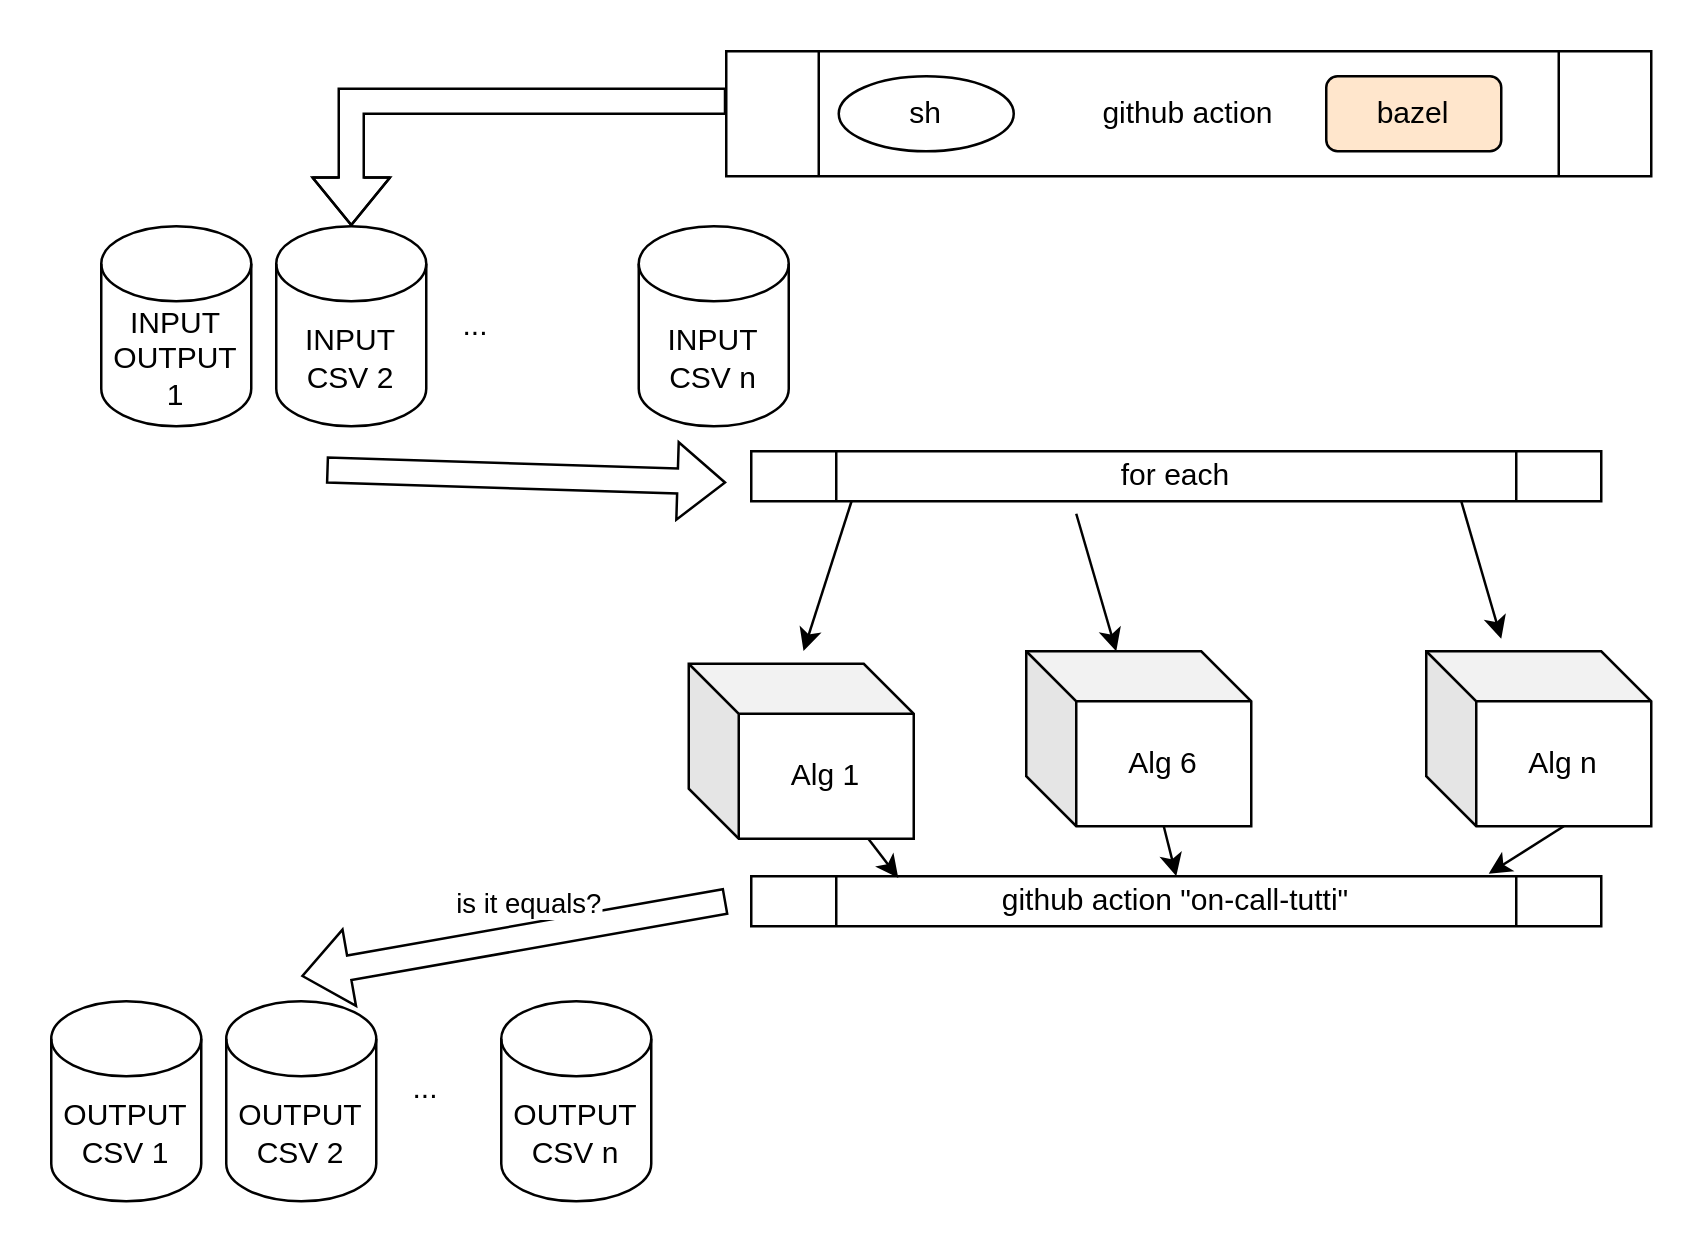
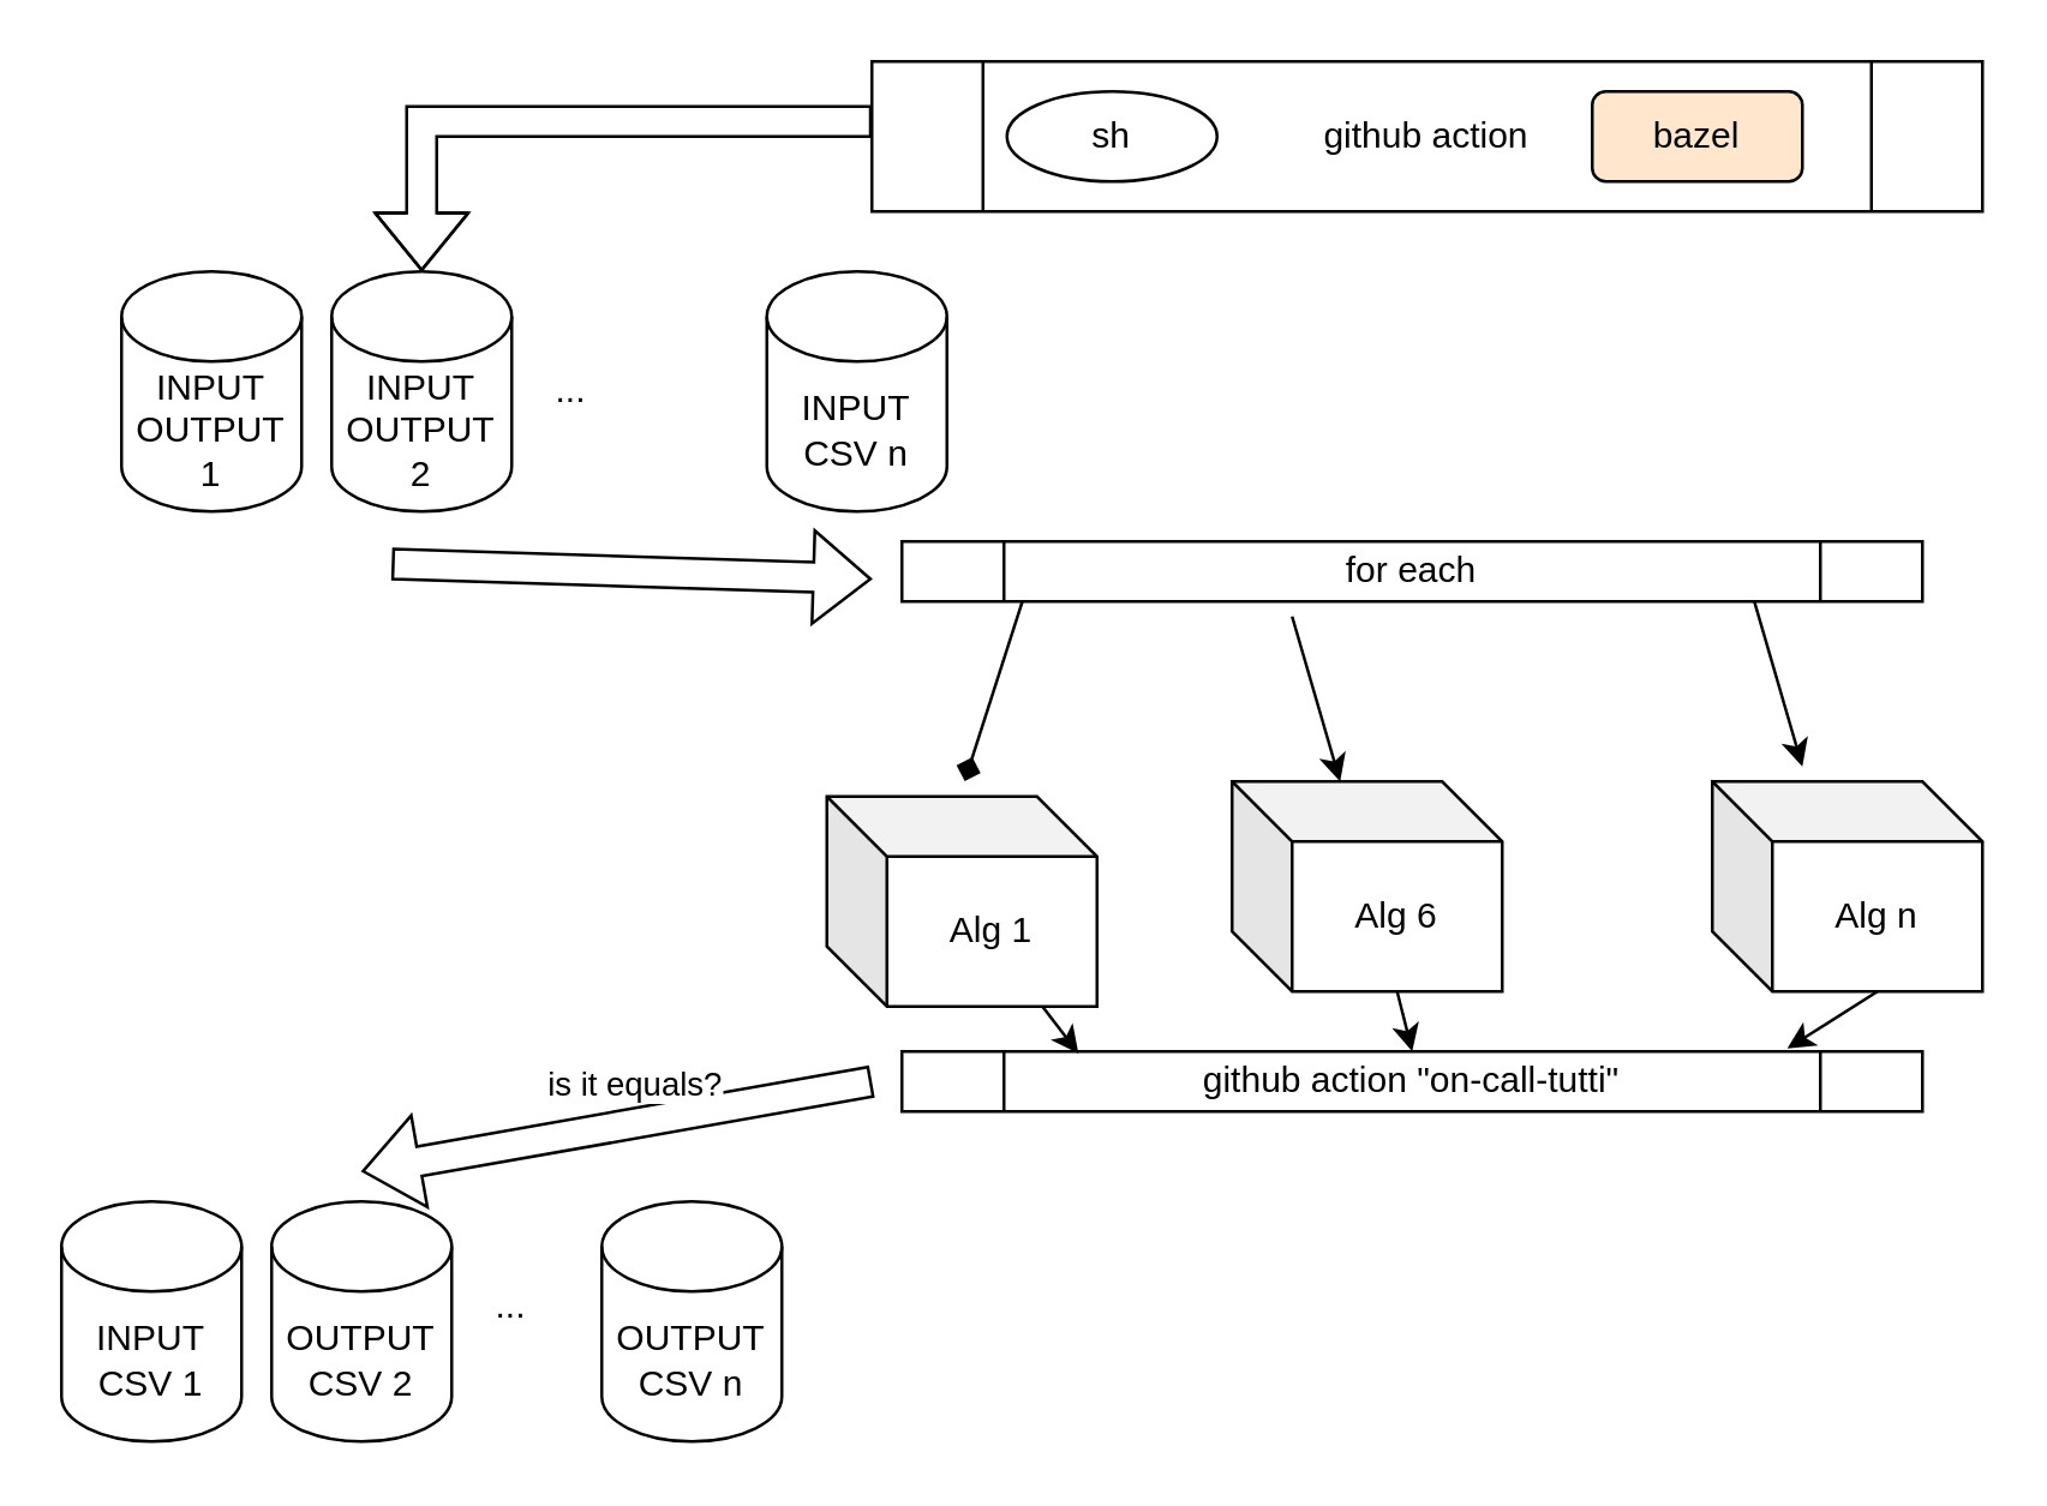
  <mxCell id="0" />
  <mxCell id="1" parent="0" />
- <mxCell id="2" value="OUTPUT CSV 1" style="shape=cylinder3;whiteSpace=wrap;html=1;boundedLbl=1;backgroundOutline=1;size=15;" parent="1" vertex="1"><mxGeometry x="20" y="400" width="60" height="80" as="geometry" /></mxCell>
+ <mxCell id="2" value="INPUT CSV 1" style="shape=cylinder3;whiteSpace=wrap;html=1;boundedLbl=1;backgroundOutline=1;size=15;" parent="1" vertex="1"><mxGeometry x="20" y="400" width="60" height="80" as="geometry" /></mxCell>
  <mxCell id="3" value="Alg 6" style="shape=cube;whiteSpace=wrap;html=1;boundedLbl=1;backgroundOutline=1;darkOpacity=0.05;darkOpacity2=0.1;" parent="1" vertex="1"><mxGeometry x="410" y="260" width="90" height="70" as="geometry" /></mxCell>
  <mxCell id="4" value="Alg 1" style="shape=cube;whiteSpace=wrap;html=1;boundedLbl=1;backgroundOutline=1;darkOpacity=0.05;darkOpacity2=0.1;" parent="1" vertex="1"><mxGeometry x="275" y="265" width="90" height="70" as="geometry" /></mxCell>
  <mxCell id="5" value="Alg n" style="shape=cube;whiteSpace=wrap;html=1;boundedLbl=1;backgroundOutline=1;darkOpacity=0.05;darkOpacity2=0.1;" parent="1" vertex="1"><mxGeometry x="570" y="260" width="90" height="70" as="geometry" /></mxCell>
  <mxCell id="6" value="INPUT OUTPUT 1" style="shape=cylinder3;whiteSpace=wrap;html=1;boundedLbl=1;backgroundOutline=1;size=15;" parent="1" vertex="1"><mxGeometry x="40" y="90" width="60" height="80" as="geometry" /></mxCell>
  <mxCell id="7" value="github action &quot;on-call-tutti&quot;" style="shape=process;whiteSpace=wrap;html=1;backgroundOutline=1;" parent="1" vertex="1"><mxGeometry x="300" y="350" width="340" height="20" as="geometry" /></mxCell>
  <mxCell id="8" value="OUTPUT CSV 2" style="shape=cylinder3;whiteSpace=wrap;html=1;boundedLbl=1;backgroundOutline=1;size=15;" parent="1" vertex="1"><mxGeometry x="90" y="400" width="60" height="80" as="geometry" /></mxCell>
  <mxCell id="9" value="OUTPUT CSV n" style="shape=cylinder3;whiteSpace=wrap;html=1;boundedLbl=1;backgroundOutline=1;size=15;" parent="1" vertex="1"><mxGeometry x="200" y="400" width="60" height="80" as="geometry" /></mxCell>
- <mxCell id="10" value="INPUT CSV 2" style="shape=cylinder3;whiteSpace=wrap;html=1;boundedLbl=1;backgroundOutline=1;size=15;" parent="1" vertex="1"><mxGeometry x="110" y="90" width="60" height="80" as="geometry" /></mxCell>
+ <mxCell id="10" value="INPUT OUTPUT 2" style="shape=cylinder3;whiteSpace=wrap;html=1;boundedLbl=1;backgroundOutline=1;size=15;" parent="1" vertex="1"><mxGeometry x="110" y="90" width="60" height="80" as="geometry" /></mxCell>
  <mxCell id="11" value="INPUT CSV n" style="shape=cylinder3;whiteSpace=wrap;html=1;boundedLbl=1;backgroundOutline=1;size=15;" parent="1" vertex="1"><mxGeometry x="255" y="90" width="60" height="80" as="geometry" /></mxCell>
  <mxCell id="12" value="" style="shape=flexArrow;endArrow=classic;html=1;rounded=0;" parent="1" edge="1"><mxGeometry width="50" height="50" relative="1" as="geometry"><mxPoint x="290" y="360" as="sourcePoint" /><mxPoint x="120" y="390" as="targetPoint" /><Array as="points" /></mxGeometry></mxCell>
  <mxCell id="13" value="is it equals?" style="edgeLabel;html=1;align=center;verticalAlign=middle;resizable=0;points=[];" parent="12" vertex="1" connectable="0"><mxGeometry x="-0.179" y="7" relative="1" as="geometry"><mxPoint x="-11" y="-19" as="offset" /></mxGeometry></mxCell>
  <mxCell id="14" value="" style="shape=flexArrow;endArrow=classic;html=1;rounded=0;" parent="1" edge="1"><mxGeometry width="50" height="50" relative="1" as="geometry"><mxPoint x="290" y="40" as="sourcePoint" /><mxPoint x="140" y="90" as="targetPoint" /><Array as="points"><mxPoint x="140" y="40" /></Array></mxGeometry></mxCell>
  <mxCell id="15" value="" style="endArrow=classic;html=1;rounded=0;entryX=0.173;entryY=0.033;entryDx=0;entryDy=0;entryPerimeter=0;" parent="1" source="4" target="7" edge="1"><mxGeometry width="50" height="50" relative="1" as="geometry"><mxPoint x="370" y="350" as="sourcePoint" /><mxPoint x="420" y="300" as="targetPoint" /></mxGeometry></mxCell>
  <mxCell id="16" value="" style="endArrow=classic;html=1;rounded=0;entryX=0.5;entryY=0;entryDx=0;entryDy=0;exitX=0;exitY=0;exitDx=55;exitDy=70;exitPerimeter=0;" parent="1" source="3" target="7" edge="1"><mxGeometry width="50" height="50" relative="1" as="geometry"><mxPoint x="290" y="310" as="sourcePoint" /><mxPoint x="295" y="331" as="targetPoint" /></mxGeometry></mxCell>
  <mxCell id="17" value="github action" style="shape=process;whiteSpace=wrap;html=1;backgroundOutline=1;" parent="1" vertex="1"><mxGeometry x="290" y="20" width="370" height="50" as="geometry" /></mxCell>
  <mxCell id="18" value="sh" style="ellipse;whiteSpace=wrap;html=1;" parent="1" vertex="1"><mxGeometry x="335" y="30" width="70" height="30" as="geometry" /></mxCell>
  <mxCell id="19" value="bazel" style="rounded=1;whiteSpace=wrap;html=1;fillColor=#ffe6cc;" parent="1" vertex="1"><mxGeometry x="530" y="30" width="70" height="30" as="geometry" /></mxCell>
  <mxCell id="20" value="..." style="text;html=1;align=center;verticalAlign=middle;whiteSpace=wrap;rounded=0;" parent="1" vertex="1"><mxGeometry x="160" y="115" width="60" height="30" as="geometry" /></mxCell>
  <mxCell id="21" value="..." style="text;html=1;align=center;verticalAlign=middle;whiteSpace=wrap;rounded=0;" parent="1" vertex="1"><mxGeometry x="140" y="420" width="60" height="30" as="geometry" /></mxCell>
  <mxCell id="22" value="" style="shape=flexArrow;endArrow=classic;html=1;rounded=0;entryX=0;entryY=0.75;entryDx=0;entryDy=0;" parent="1" edge="1"><mxGeometry width="50" height="50" relative="1" as="geometry"><mxPoint x="130" y="187.5" as="sourcePoint" /><mxPoint x="290" y="192.5" as="targetPoint" /><Array as="points" /></mxGeometry></mxCell>
  <mxCell id="23" value="for each" style="shape=process;whiteSpace=wrap;html=1;backgroundOutline=1;" parent="1" vertex="1"><mxGeometry x="300" y="180" width="340" height="20" as="geometry" /></mxCell>
  <mxCell id="24" value="" style="endArrow=classic;html=1;rounded=0;exitX=0;exitY=0;exitDx=55;exitDy=70;exitPerimeter=0;entryX=0.868;entryY=-0.033;entryDx=0;entryDy=0;entryPerimeter=0;" parent="1" edge="1"><mxGeometry width="50" height="50" relative="1" as="geometry"><mxPoint x="625" y="330" as="sourcePoint" /><mxPoint x="595" y="349" as="targetPoint" /></mxGeometry></mxCell>
- <mxCell id="25" value="" style="endArrow=classic;html=1;rounded=0;exitX=0.118;exitY=1;exitDx=0;exitDy=0;exitPerimeter=0;entryX=0.51;entryY=-0.073;entryDx=0;entryDy=0;entryPerimeter=0;" parent="1" source="23" target="4" edge="1"><mxGeometry width="50" height="50" relative="1" as="geometry"><mxPoint x="410" y="240" as="sourcePoint" /><mxPoint x="460" y="190" as="targetPoint" /></mxGeometry></mxCell>
+ <mxCell id="25" value="" style="endArrow=diamond;html=1;rounded=0;exitX=0.118;exitY=1;exitDx=0;exitDy=0;exitPerimeter=0;entryX=0.51;entryY=-0.073;entryDx=0;entryDy=0;entryPerimeter=0;" parent="1" source="23" target="4" edge="1"><mxGeometry width="50" height="50" relative="1" as="geometry"><mxPoint x="410" y="240" as="sourcePoint" /><mxPoint x="460" y="190" as="targetPoint" /></mxGeometry></mxCell>
  <mxCell id="26" value="" style="endArrow=classic;html=1;rounded=0;exitX=0.118;exitY=1;exitDx=0;exitDy=0;exitPerimeter=0;entryX=0.51;entryY=-0.073;entryDx=0;entryDy=0;entryPerimeter=0;" parent="1" edge="1"><mxGeometry width="50" height="50" relative="1" as="geometry"><mxPoint x="584" y="200" as="sourcePoint" /><mxPoint x="600" y="255" as="targetPoint" /></mxGeometry></mxCell>
  <mxCell id="27" value="" style="endArrow=classic;html=1;rounded=0;exitX=0.118;exitY=1;exitDx=0;exitDy=0;exitPerimeter=0;entryX=0.51;entryY=-0.073;entryDx=0;entryDy=0;entryPerimeter=0;" parent="1" edge="1"><mxGeometry width="50" height="50" relative="1" as="geometry"><mxPoint x="430" y="205" as="sourcePoint" /><mxPoint x="446" y="260" as="targetPoint" /></mxGeometry></mxCell>
